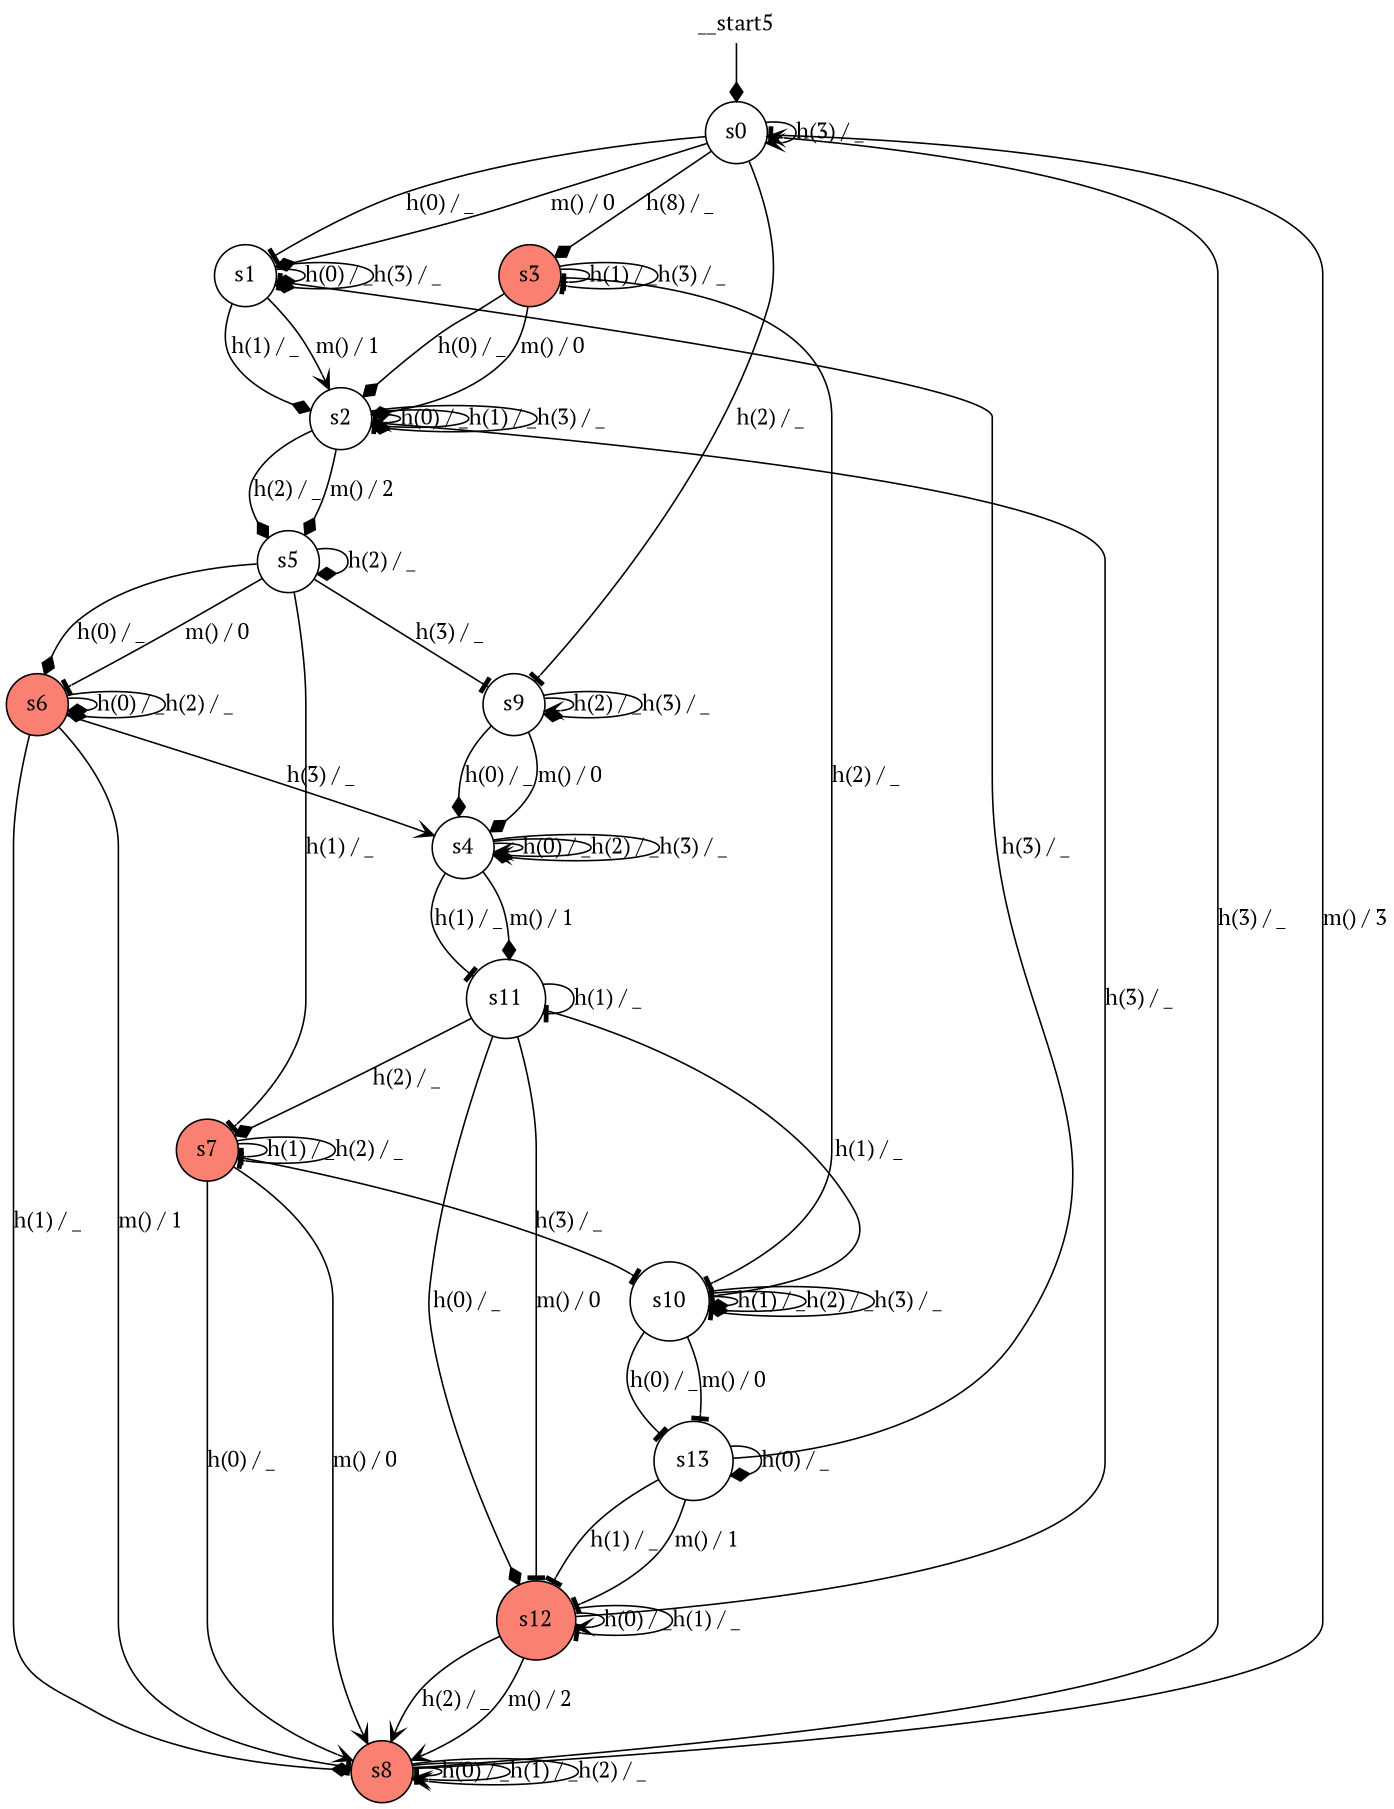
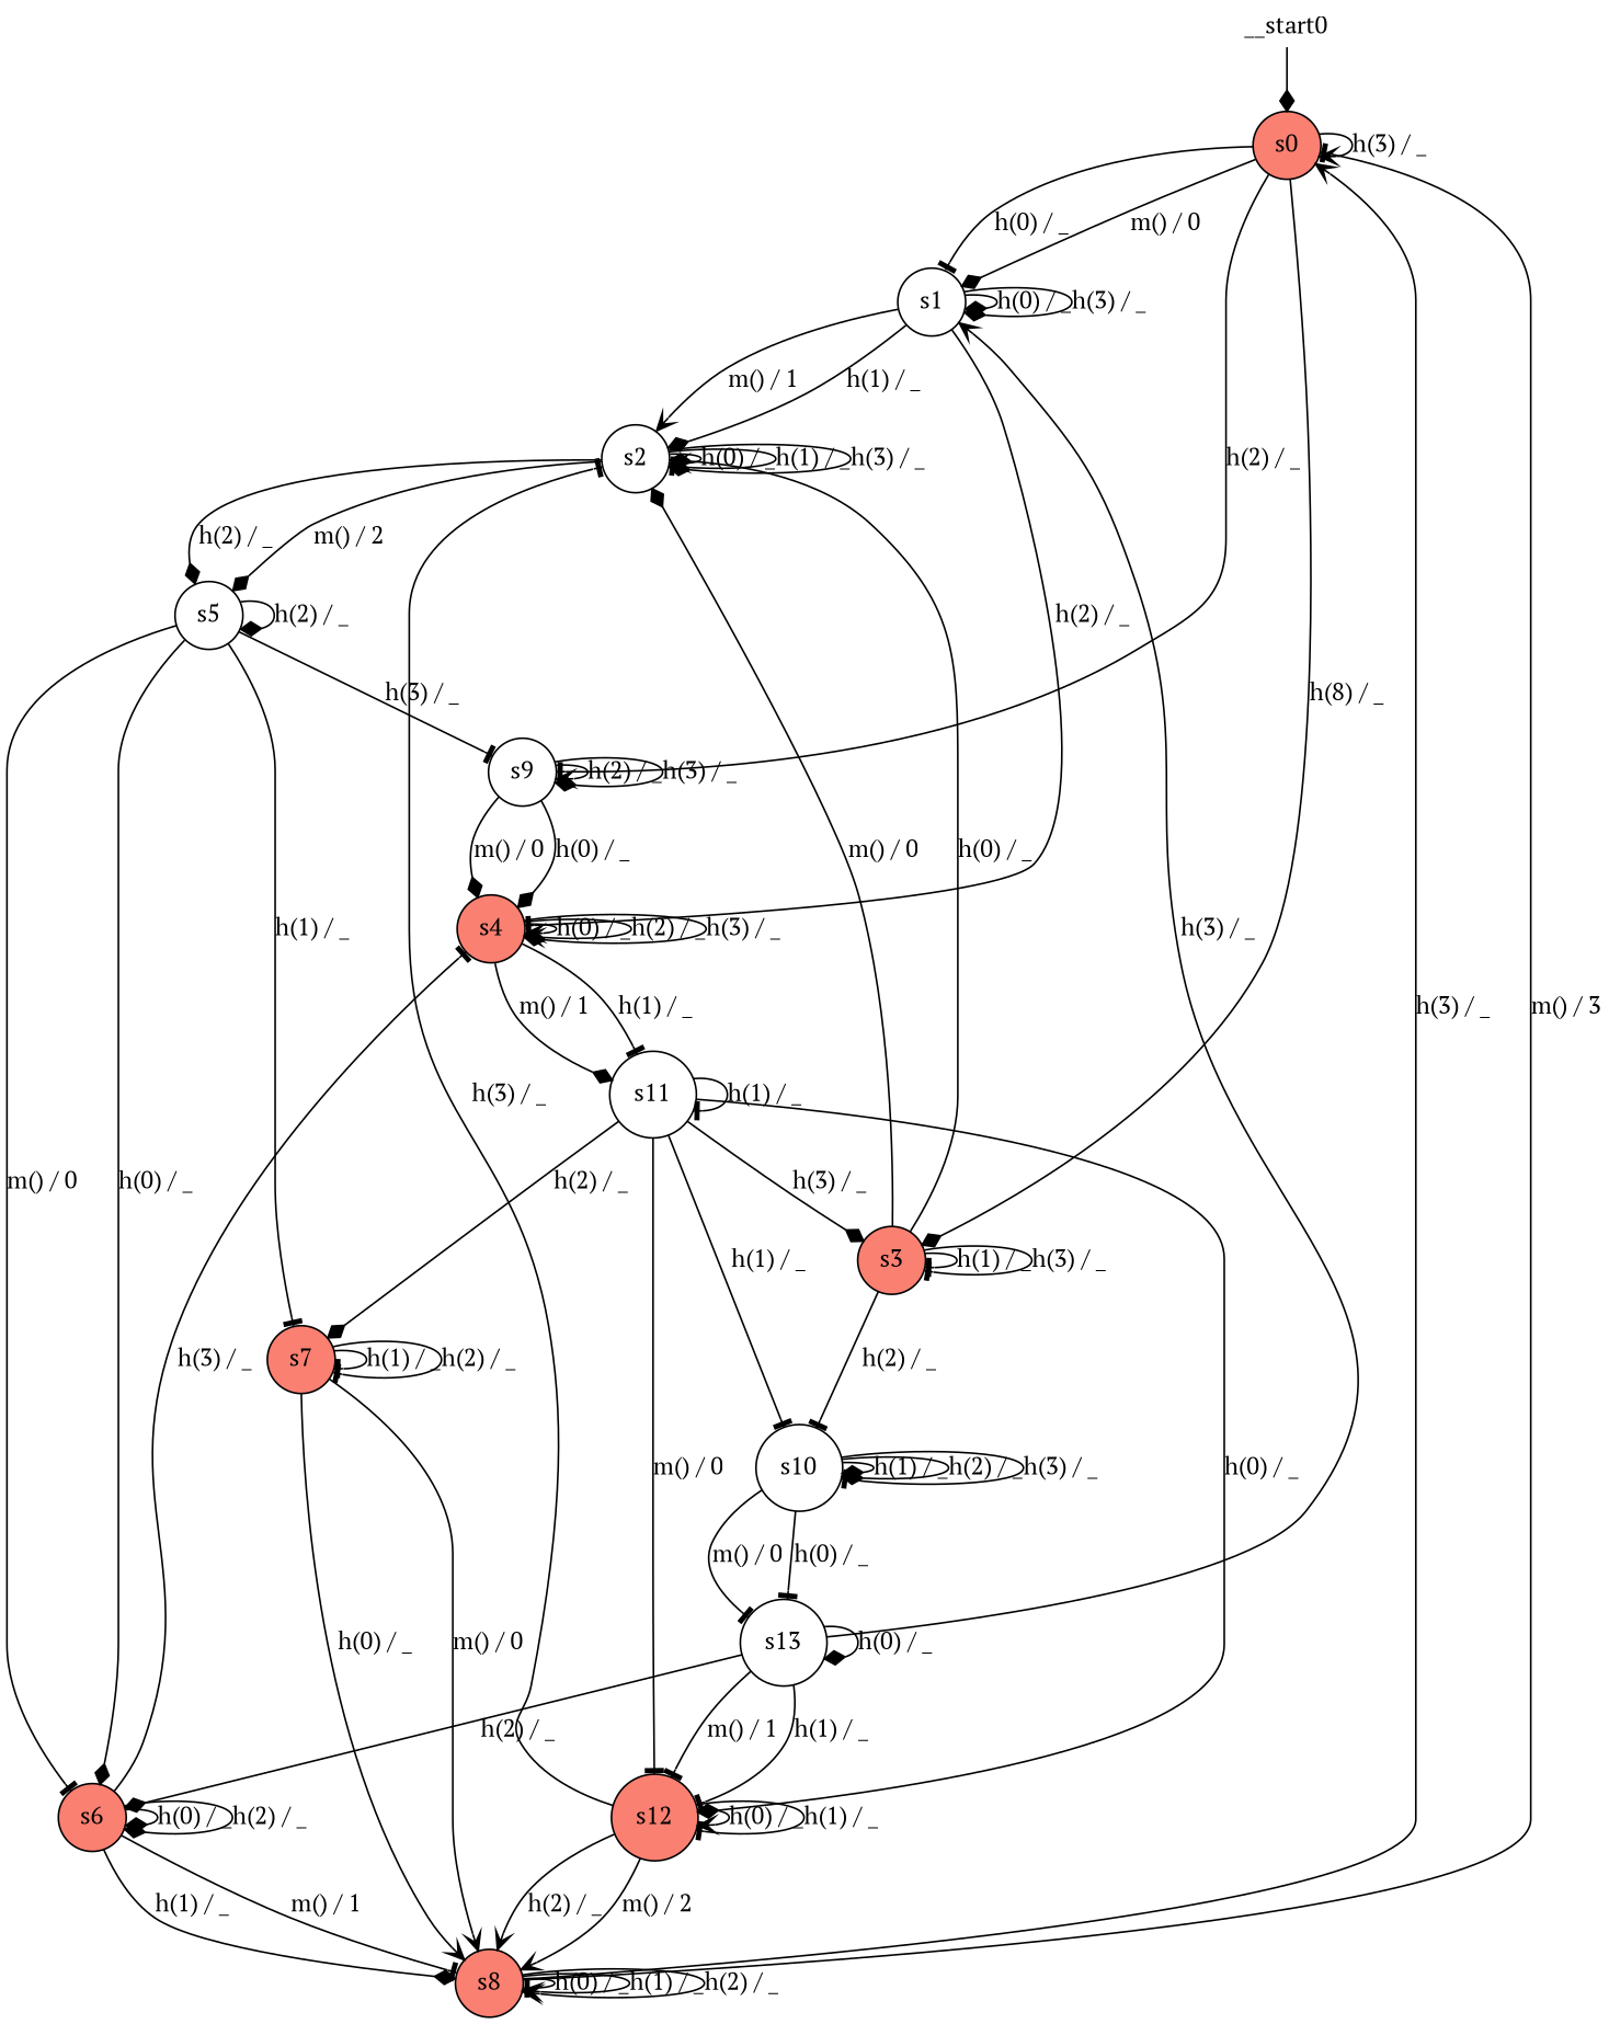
  digraph {
    fontname="PT Serif"
    node [fillcolor=white fontname="PT Serif" shape=circle style=filled]
    edge [arrowhead=tee fontname="PT Serif"]
-   n1 [label=s0]
+   n1 [fillcolor=salmon label=s0]
    n2 [label=s1]
    n3 [fillcolor=salmon label=s3]
    n4 [label=s9]
    n5 [label=s2]
-   n6 [label=s4]
+   n6 [fillcolor=salmon label=s4]
    n7 [label=s10]
    n8 [label=s5]
    n9 [label=s11]
    n10 [fillcolor=salmon label=s6]
    n11 [fillcolor=salmon label=s7]
    n12 [label=s13]
    n13 [fillcolor=salmon label=s12]
    n14 [fillcolor=salmon label=s8]
-   __start0 [height=0 shape=none width=0 label=__start5]
+   __start0 [height=0 shape=none width=0]
    n1 -> n1 [arrowhead=vee label="h(3) / _"]
    n1 -> n2 [label="h(0) / _"]
    n1 -> n2 [arrowhead=diamond label="m() / 0"]
    n1 -> n3 [arrowhead=diamond label="h(8) / _"]
    n1 -> n4 [label="h(2) / _"]
    n2 -> n2 [arrowhead=diamond label="h(0) / _"]
    n2 -> n2 [arrowhead=diamond label="h(3) / _"]
    n2 -> n5 [arrowhead=diamond label="h(1) / _"]
    n2 -> n5 [arrowhead=vee label="m() / 1"]
+   n2 -> n6 [label="h(2) / _"]
    n3 -> n3 [label="h(1) / _"]
    n3 -> n3 [label="h(3) / _"]
    n3 -> n5 [arrowhead=diamond label="h(0) / _"]
    n3 -> n5 [arrowhead=diamond label="m() / 0"]
    n3 -> n7 [label="h(2) / _"]
    n4 -> n4 [arrowhead=vee label="h(2) / _"]
    n4 -> n4 [arrowhead=diamond label="h(3) / _"]
    n4 -> n6 [arrowhead=diamond label="h(0) / _"]
    n4 -> n6 [arrowhead=diamond label="m() / 0"]
    n5 -> n5 [arrowhead=vee label="h(0) / _"]
    n5 -> n5 [label="h(1) / _"]
    n5 -> n5 [arrowhead=diamond label="h(3) / _"]
    n5 -> n8 [arrowhead=diamond label="h(2) / _"]
    n5 -> n8 [arrowhead=diamond label="m() / 2"]
    n6 -> n6 [arrowhead=vee label="h(0) / _"]
    n6 -> n6 [arrowhead=vee label="h(2) / _"]
    n6 -> n6 [arrowhead=diamond label="h(3) / _"]
    n6 -> n9 [label="h(1) / _"]
    n6 -> n9 [arrowhead=diamond label="m() / 1"]
    n7 -> n7 [arrowhead=diamond label="h(1) / _"]
    n7 -> n7 [arrowhead=diamond label="h(2) / _"]
    n7 -> n7 [label="h(3) / _"]
    n7 -> n12 [label="h(0) / _"]
    n7 -> n12 [label="m() / 0"]
    n8 -> n4 [label="h(3) / _"]
    n8 -> n8 [arrowhead=diamond label="h(2) / _"]
    n8 -> n10 [arrowhead=diamond label="h(0) / _"]
    n8 -> n10 [label="m() / 0"]
    n8 -> n11 [label="h(1) / _"]
+   n9 -> n3 [arrowhead=diamond label="h(3) / _"]
    n9 -> n7 [label="h(1) / _"]
    n9 -> n9 [label="h(1) / _"]
    n9 -> n11 [arrowhead=diamond label="h(2) / _"]
    n9 -> n13 [arrowhead=diamond label="h(0) / _"]
    n9 -> n13 [label="m() / 0"]
-   n10 -> n6 [arrowhead=vee label="h(3) / _"]
+   n10 -> n6 [label="h(3) / _"]
    n10 -> n10 [arrowhead=diamond label="h(0) / _"]
    n10 -> n10 [arrowhead=diamond label="h(2) / _"]
    n10 -> n14 [arrowhead=diamond label="h(1) / _"]
    n10 -> n14 [label="m() / 1"]
-   n11 -> n7 [label="h(3) / _"]
    n11 -> n11 [label="h(1) / _"]
    n11 -> n11 [label="h(2) / _"]
    n11 -> n14 [arrowhead=vee label="h(0) / _"]
    n11 -> n14 [arrowhead=vee label="m() / 0"]
-   n12 -> n2 [label="h(3) / _"]
+   n12 -> n2 [arrowhead=vee label="h(3) / _"]
+   n12 -> n10 [arrowhead=diamond label="h(2) / _"]
    n12 -> n12 [arrowhead=diamond label="h(0) / _"]
    n12 -> n13 [label="h(1) / _"]
    n12 -> n13 [label="m() / 1"]
    n13 -> n5 [label="h(3) / _"]
    n13 -> n13 [arrowhead=vee label="h(0) / _"]
    n13 -> n13 [label="h(1) / _"]
    n13 -> n14 [arrowhead=vee label="h(2) / _"]
    n13 -> n14 [arrowhead=vee label="m() / 2"]
    n14 -> n1 [arrowhead=vee label="h(3) / _"]
    n14 -> n1 [label="m() / 3"]
    n14 -> n14 [label="h(0) / _"]
    n14 -> n14 [arrowhead=vee label="h(1) / _"]
    n14 -> n14 [arrowhead=vee label="h(2) / _"]
    __start0 -> n1 [arrowhead=diamond]
  }
